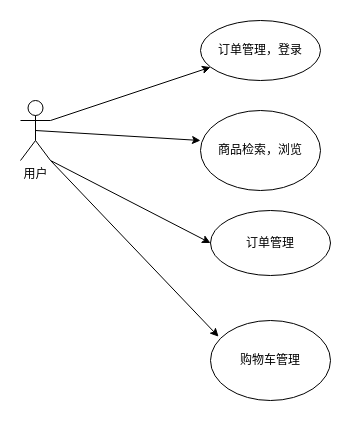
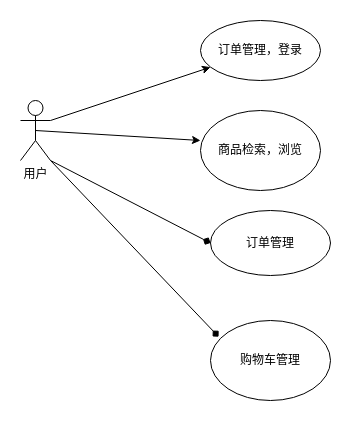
  <mxCell id="0" />
  <mxCell id="1" parent="0" />
  <mxCell id="2" value="" style="rounded=0;orthogonalLoop=1;jettySize=auto;html=1;" edge="1" parent="1" target="7"><mxGeometry relative="1" as="geometry"><mxPoint x="50" y="120" as="sourcePoint" /><Array as="points" /></mxGeometry></mxCell>
  <mxCell id="3" style="edgeStyle=none;rounded=0;orthogonalLoop=1;jettySize=auto;html=1;exitX=0.5;exitY=0.5;exitDx=0;exitDy=0;exitPerimeter=0;entryX=0;entryY=0.375;entryDx=0;entryDy=0;entryPerimeter=0;" edge="1" parent="1" source="6" target="8"><mxGeometry relative="1" as="geometry" /></mxCell>
- <mxCell id="4" style="edgeStyle=none;rounded=0;orthogonalLoop=1;jettySize=auto;html=1;exitX=1;exitY=1;exitDx=0;exitDy=0;exitPerimeter=0;entryX=0;entryY=0.5;entryDx=0;entryDy=0;" edge="1" parent="1" source="6" target="9"><mxGeometry relative="1" as="geometry" /></mxCell>
- <mxCell id="5" style="edgeStyle=none;rounded=0;orthogonalLoop=1;jettySize=auto;html=1;exitX=1;exitY=1;exitDx=0;exitDy=0;exitPerimeter=0;entryX=0.067;entryY=0.202;entryDx=0;entryDy=0;entryPerimeter=0;" edge="1" parent="1" source="6" target="10"><mxGeometry relative="1" as="geometry" /></mxCell>
+ <mxCell id="4" style="edgeStyle=none;rounded=0;orthogonalLoop=1;jettySize=auto;html=1;exitX=1;exitY=1;exitDx=0;exitDy=0;exitPerimeter=0;entryX=0;entryY=0.5;entryDx=0;entryDy=0;endArrow=diamond;" edge="1" parent="1" source="6" target="9"><mxGeometry relative="1" as="geometry" /></mxCell>
+ <mxCell id="5" style="edgeStyle=none;rounded=0;orthogonalLoop=1;jettySize=auto;html=1;exitX=1;exitY=1;exitDx=0;exitDy=0;exitPerimeter=0;entryX=0.067;entryY=0.202;entryDx=0;entryDy=0;entryPerimeter=0;endArrow=diamond;" edge="1" parent="1" source="6" target="10"><mxGeometry relative="1" as="geometry" /></mxCell>
  <mxCell id="6" value="用户" style="shape=umlActor;verticalLabelPosition=bottom;verticalAlign=top;html=1;outlineConnect=0;" vertex="1" parent="1"><mxGeometry x="20" y="100" width="30" height="60" as="geometry" /></mxCell>
  <mxCell id="7" value="订单管理，登录" style="ellipse;whiteSpace=wrap;html=1;verticalAlign=middle;" vertex="1" parent="1"><mxGeometry x="200" y="20" width="120" height="60" as="geometry" /></mxCell>
  <mxCell id="8" value="商品检索，浏览" style="ellipse;whiteSpace=wrap;html=1;" vertex="1" parent="1"><mxGeometry x="200" y="110" width="120" height="80" as="geometry" /></mxCell>
  <mxCell id="9" value="订单管理" style="ellipse;whiteSpace=wrap;html=1;" vertex="1" parent="1"><mxGeometry x="210" y="210" width="120" height="65" as="geometry" /></mxCell>
  <mxCell id="10" value="购物车管理" style="ellipse;whiteSpace=wrap;html=1;" vertex="1" parent="1"><mxGeometry x="210" y="320" width="120" height="80" as="geometry" /></mxCell>
